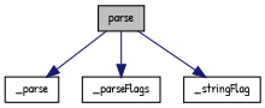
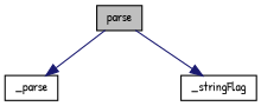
  digraph {
    fontname="Patrick Hand"
    rankdir=TB
    node [color=black fillcolor=white fontname="Patrick Hand" fontsize=10 shape=record style=filled]
    edge [color=midnightblue fontname="Patrick Hand" fontsize=10 labelfontname=Helvetica labelfontsize=10 style=solid]
    n1 [fillcolor=grey75 fontcolor=black height=0.2 label=parse width=0.4]
    n2 [height=0.2 label=_parse width=0.4]
-   n3 [height=0.2 label=_parseFlags width=0.4]
    n4 [height=0.2 label=_stringFlag width=0.4]
    n1 -> n2
-   n1 -> n3
    n1 -> n4
  }
